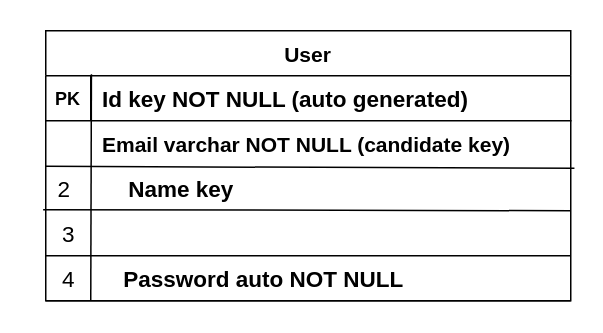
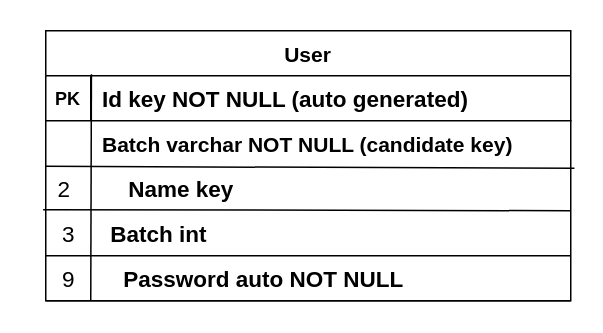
  <mxCell id="0" />
  <mxCell id="1" parent="0" />
  <mxCell id="2" value="User" style="shape=table;startSize=30;container=1;collapsible=1;childLayout=tableLayout;fixedRows=1;rowLines=0;fontStyle=1;align=center;resizeLast=1;fontSize=14;" parent="1" vertex="1"><mxGeometry x="30" y="20" width="350" height="180" as="geometry" /></mxCell>
  <mxCell id="3" value="" style="shape=partialRectangle;collapsible=0;dropTarget=0;pointerEvents=0;fillColor=none;points=[[0,0.5],[1,0.5]];portConstraint=eastwest;top=0;left=0;right=0;bottom=1;" parent="2" vertex="1"><mxGeometry y="30" width="350" height="30" as="geometry" /></mxCell>
  <mxCell id="4" value="PK" style="shape=partialRectangle;overflow=hidden;connectable=0;fillColor=none;top=0;left=0;bottom=0;right=0;fontStyle=1;" parent="3" vertex="1"><mxGeometry width="30" height="30" as="geometry"><mxRectangle width="30" height="30" as="alternateBounds" /></mxGeometry></mxCell>
  <mxCell id="5" value="Id key NOT NULL (auto generated)" style="shape=partialRectangle;overflow=hidden;connectable=0;fillColor=none;top=0;left=0;bottom=0;right=0;align=left;spacingLeft=6;fontStyle=1;fontSize=15;" parent="3" vertex="1"><mxGeometry x="30" width="320" height="30" as="geometry"><mxRectangle width="320" height="30" as="alternateBounds" /></mxGeometry></mxCell>
  <mxCell id="6" value="" style="shape=partialRectangle;collapsible=0;dropTarget=0;pointerEvents=0;fillColor=none;points=[[0,0.5],[1,0.5]];portConstraint=eastwest;top=0;left=0;right=0;bottom=0;" parent="2" vertex="1"><mxGeometry y="60" width="350" height="30" as="geometry" /></mxCell>
- <mxCell id="7" value="Email varchar NOT NULL (candidate key)" style="shape=partialRectangle;overflow=hidden;connectable=0;fillColor=none;top=0;left=0;bottom=0;right=0;align=left;spacingLeft=6;fontStyle=1;fontSize=14;" parent="6" vertex="1"><mxGeometry x="30" width="320" height="30" as="geometry"><mxRectangle width="320" height="30" as="alternateBounds" /></mxGeometry></mxCell>
+ <mxCell id="7" value="Batch varchar NOT NULL (candidate key)" style="shape=partialRectangle;overflow=hidden;connectable=0;fillColor=none;top=0;left=0;bottom=0;right=0;align=left;spacingLeft=6;fontStyle=1;fontSize=14;" parent="6" vertex="1"><mxGeometry x="30" width="320" height="30" as="geometry"><mxRectangle width="320" height="30" as="alternateBounds" /></mxGeometry></mxCell>
  <mxCell id="8" value="" style="endArrow=none;html=1;rounded=0;fontSize=15;entryX=-0.001;entryY=0.946;entryDx=0;entryDy=0;entryPerimeter=0;exitX=1.007;exitY=0.991;exitDx=0;exitDy=0;exitPerimeter=0;" edge="1" parent="2"><mxGeometry width="50" height="50" relative="1" as="geometry"><mxPoint x="352.45" y="91.73" as="sourcePoint" /><mxPoint x="-0.35" y="90.38" as="targetPoint" /></mxGeometry></mxCell>
  <mxCell id="9" value="&lt;b&gt;&lt;font style=&quot;font-size: 15px;&quot;&gt;Name key&lt;/font&gt;&lt;/b&gt;" style="text;html=1;align=center;verticalAlign=middle;resizable=0;points=[];autosize=1;strokeColor=none;fillColor=none;" vertex="1" parent="1"><mxGeometry x="60" y="110" width="120" height="30" as="geometry" /></mxCell>
+ <mxCell id="10" value="&lt;b&gt;&lt;font style=&quot;font-size: 15px;&quot;&gt;Batch int&lt;/font&gt;&lt;/b&gt;" style="text;html=1;align=center;verticalAlign=middle;resizable=0;points=[];autosize=1;strokeColor=none;fillColor=none;" vertex="1" parent="1"><mxGeometry x="60" y="140" width="90" height="30" as="geometry" /></mxCell>
  <mxCell id="11" value="&lt;b&gt;&lt;font style=&quot;font-size: 15px;&quot;&gt;Password auto NOT NULL&lt;/font&gt;&lt;/b&gt;" style="text;html=1;align=center;verticalAlign=middle;resizable=0;points=[];autosize=1;strokeColor=none;fillColor=none;" vertex="1" parent="1"><mxGeometry x="60" y="170" width="230" height="30" as="geometry" /></mxCell>
  <mxCell id="12" value="2" style="text;html=1;strokeColor=none;fillColor=none;align=center;verticalAlign=middle;whiteSpace=wrap;rounded=0;fontSize=15;" vertex="1" parent="1"><mxGeometry x="20" y="112.5" width="45" height="25" as="geometry" /></mxCell>
  <mxCell id="13" value="3" style="text;html=1;align=center;verticalAlign=middle;resizable=0;points=[];autosize=1;strokeColor=none;fillColor=none;fontSize=15;" vertex="1" parent="1"><mxGeometry x="30" y="140" width="30" height="30" as="geometry" /></mxCell>
- <mxCell id="14" value="4" style="text;html=1;align=center;verticalAlign=middle;resizable=0;points=[];autosize=1;strokeColor=none;fillColor=none;fontSize=15;" vertex="1" parent="1"><mxGeometry x="30" y="170" width="30" height="30" as="geometry" /></mxCell>
+ <mxCell id="14" value="9" style="text;html=1;align=center;verticalAlign=middle;resizable=0;points=[];autosize=1;strokeColor=none;fillColor=none;fontSize=15;" vertex="1" parent="1"><mxGeometry x="30" y="170" width="30" height="30" as="geometry" /></mxCell>
  <mxCell id="15" value="" style="endArrow=none;html=1;rounded=0;fontSize=15;entryX=-0.005;entryY=0.976;entryDx=0;entryDy=0;entryPerimeter=0;" edge="1" parent="1"><mxGeometry width="50" height="50" relative="1" as="geometry"><mxPoint x="380" y="140" as="sourcePoint" /><mxPoint x="28.25" y="139.28" as="targetPoint" /></mxGeometry></mxCell>
  <mxCell id="16" value="" style="endArrow=none;html=1;rounded=0;fontSize=15;" edge="1" parent="1"><mxGeometry width="50" height="50" relative="1" as="geometry"><mxPoint x="380" y="170" as="sourcePoint" /><mxPoint x="30" y="170" as="targetPoint" /></mxGeometry></mxCell>
  <mxCell id="17" value="" style="endArrow=none;html=1;rounded=0;fontSize=15;" edge="1" parent="1"><mxGeometry width="50" height="50" relative="1" as="geometry"><mxPoint x="380" y="200" as="sourcePoint" /><mxPoint x="30" y="200" as="targetPoint" /></mxGeometry></mxCell>
  <mxCell id="18" value="" style="endArrow=none;html=1;rounded=0;fontSize=15;entryX=0.087;entryY=-0.035;entryDx=0;entryDy=0;entryPerimeter=0;" edge="1" parent="1" target="3"><mxGeometry width="50" height="50" relative="1" as="geometry"><mxPoint x="60" y="200" as="sourcePoint" /><mxPoint x="190" y="160" as="targetPoint" /></mxGeometry></mxCell>
